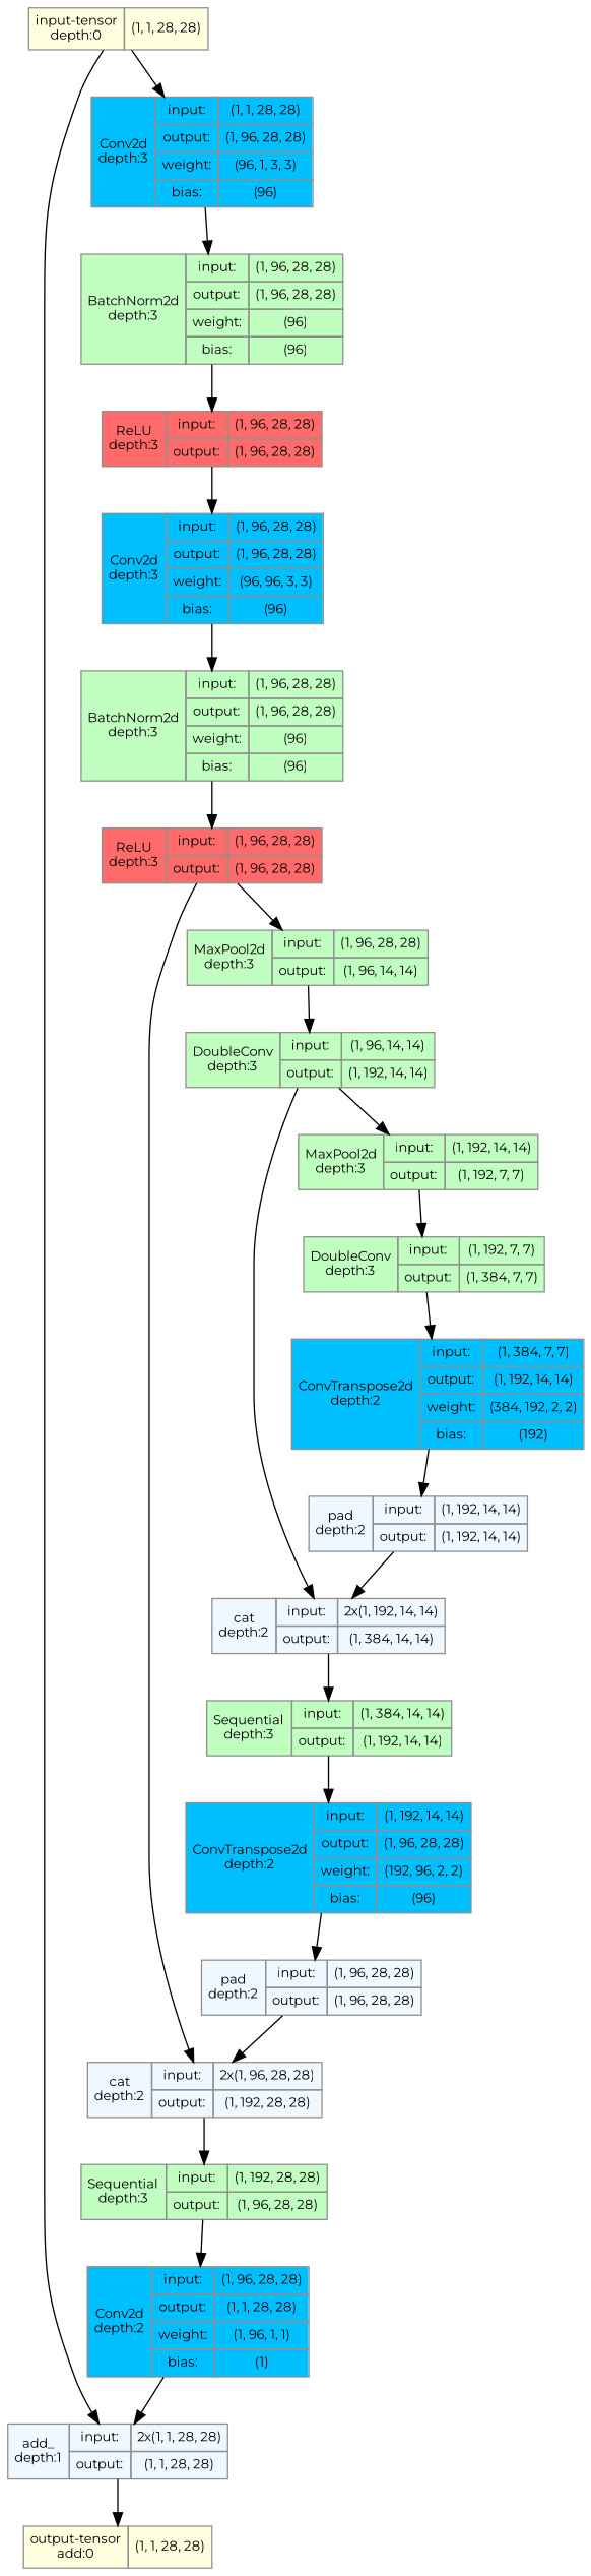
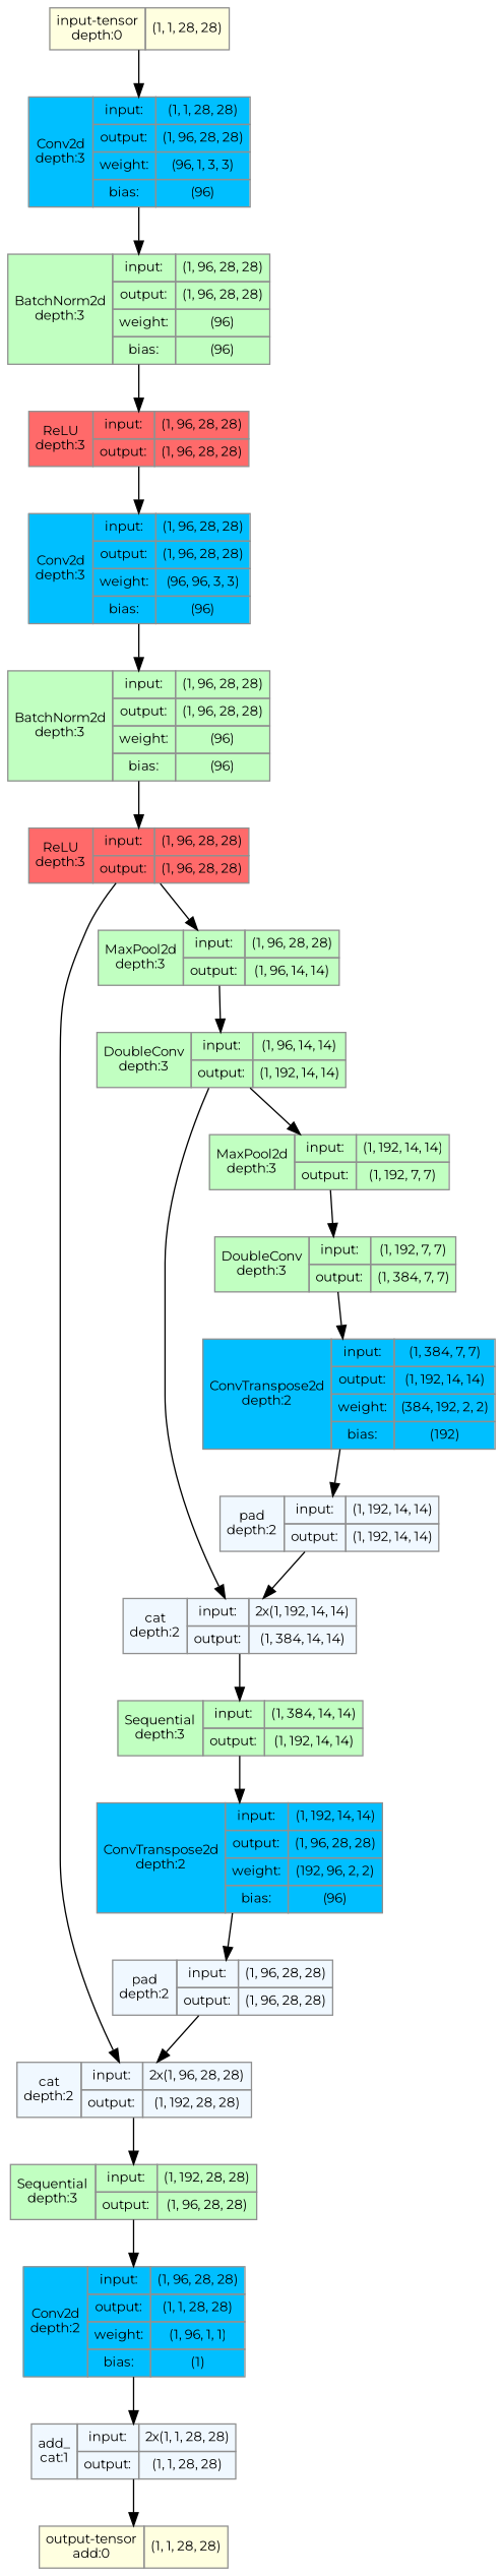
  strict digraph {
    fontname=Montserrat
    ordering=in
    rankdir=TB
    node [align=left color="#909090" fillcolor=darkseagreen1 fontname=Montserrat fontsize=10 margin=0 ranksep=0.1 shape=plaintext style=filled]
    edge [fontname=Montserrat fontsize=10]
    n1 [fillcolor=lightyellow height=0.2 label=<                     <TABLE BORDER="0" CELLBORDER="1"                     CELLSPACING="0" CELLPADDING="4">                         <TR><TD BGCOLOR="lightyellow">input-tensor<BR/>depth:0</TD><TD>(1, 1, 28, 28)</TD></TR>                     </TABLE>>]
    n2 [fillcolor=deepskyblue1 height=0.2 label=<                     <TABLE BORDER="0" CELLBORDER="1"                     CELLSPACING="0" CELLPADDING="4">                     <TR>                         <TD ROWSPAN="236"                         BGCOLOR="deepskyblue1">Conv2d<BR/>depth:3</TD>                         <TD>input:</TD>                         <TD>(1, 1, 28, 28)</TD>                     </TR>                     <TR>                         <TD>output:</TD>                         <TD>(1, 96, 28, 28)</TD>                     </TR>                                     <TR>                     <TD>weight:</TD>                     <TD>(96, 1, 3, 3)</TD>                 </TR>                 <TR>                     <TD>bias:</TD>                     <TD>(96)</TD>                 </TR>                     </TABLE>>]
-   n3 [fillcolor=aliceblue height=0.2 label=<                     <TABLE BORDER="0" CELLBORDER="1"                     CELLSPACING="0" CELLPADDING="4">                     <TR>                         <TD ROWSPAN="2"                         BGCOLOR="aliceblue">add_<BR/>depth:1</TD>                         <TD>input:</TD>                         <TD>2x(1, 1, 28, 28)</TD>                     </TR>                     <TR>                         <TD>output:</TD>                         <TD>(1, 1, 28, 28)</TD>                     </TR>                                          </TABLE>>]
+   n3 [fillcolor=aliceblue height=0.2 label=<                     <TABLE BORDER="0" CELLBORDER="1"                     CELLSPACING="0" CELLPADDING="4">                     <TR>                         <TD ROWSPAN="2"                         BGCOLOR="aliceblue">add_<BR/>cat:1</TD>                         <TD>input:</TD>                         <TD>2x(1, 1, 28, 28)</TD>                     </TR>                     <TR>                         <TD>output:</TD>                         <TD>(1, 1, 28, 28)</TD>                     </TR>                                          </TABLE>>]
    n4 [height=0.2 label=<                     <TABLE BORDER="0" CELLBORDER="1"                     CELLSPACING="0" CELLPADDING="4">                     <TR>                         <TD ROWSPAN="227"                         BGCOLOR="darkseagreen1">BatchNorm2d<BR/>depth:3</TD>                         <TD>input:</TD>                         <TD>(1, 96, 28, 28)</TD>                     </TR>                     <TR>                         <TD>output:</TD>                         <TD>(1, 96, 28, 28)</TD>                     </TR>                                     <TR>                     <TD>weight:</TD>                     <TD>(96)</TD>                 </TR>                 <TR>                     <TD>bias:</TD>                     <TD>(96)</TD>                 </TR>                     </TABLE>>]
    n5 [fillcolor=lightyellow height=0.2 label=<                     <TABLE BORDER="0" CELLBORDER="1"                     CELLSPACING="0" CELLPADDING="4">                         <TR><TD BGCOLOR="lightyellow">output-tensor<BR/>add:0</TD><TD>(1, 1, 28, 28)</TD></TR>                     </TABLE>>]
    n6 [fillcolor=indianred1 height=0.2 label=<                     <TABLE BORDER="0" CELLBORDER="1"                     CELLSPACING="0" CELLPADDING="4">                     <TR>                         <TD ROWSPAN="2"                         BGCOLOR="indianred1">ReLU<BR/>depth:3</TD>                         <TD>input:</TD>                         <TD>(1, 96, 28, 28)</TD>                     </TR>                     <TR>                         <TD>output:</TD>                         <TD>(1, 96, 28, 28)</TD>                     </TR>                                          </TABLE>>]
    n7 [fillcolor=deepskyblue1 height=0.2 label=<                     <TABLE BORDER="0" CELLBORDER="1"                     CELLSPACING="0" CELLPADDING="4">                     <TR>                         <TD ROWSPAN="237"                         BGCOLOR="deepskyblue1">Conv2d<BR/>depth:3</TD>                         <TD>input:</TD>                         <TD>(1, 96, 28, 28)</TD>                     </TR>                     <TR>                         <TD>output:</TD>                         <TD>(1, 96, 28, 28)</TD>                     </TR>                                     <TR>                     <TD>weight:</TD>                     <TD>(96, 96, 3, 3)</TD>                 </TR>                 <TR>                     <TD>bias:</TD>                     <TD>(96)</TD>                 </TR>                     </TABLE>>]
    n8 [height=0.2 label=<                     <TABLE BORDER="0" CELLBORDER="1"                     CELLSPACING="0" CELLPADDING="4">                     <TR>                         <TD ROWSPAN="227"                         BGCOLOR="darkseagreen1">BatchNorm2d<BR/>depth:3</TD>                         <TD>input:</TD>                         <TD>(1, 96, 28, 28)</TD>                     </TR>                     <TR>                         <TD>output:</TD>                         <TD>(1, 96, 28, 28)</TD>                     </TR>                                     <TR>                     <TD>weight:</TD>                     <TD>(96)</TD>                 </TR>                 <TR>                     <TD>bias:</TD>                     <TD>(96)</TD>                 </TR>                     </TABLE>>]
    n9 [fillcolor=indianred1 height=0.2 label=<                     <TABLE BORDER="0" CELLBORDER="1"                     CELLSPACING="0" CELLPADDING="4">                     <TR>                         <TD ROWSPAN="2"                         BGCOLOR="indianred1">ReLU<BR/>depth:3</TD>                         <TD>input:</TD>                         <TD>(1, 96, 28, 28)</TD>                     </TR>                     <TR>                         <TD>output:</TD>                         <TD>(1, 96, 28, 28)</TD>                     </TR>                                          </TABLE>>]
    n10 [height=0.2 label=<                     <TABLE BORDER="0" CELLBORDER="1"                     CELLSPACING="0" CELLPADDING="4">                     <TR>                         <TD ROWSPAN="2"                         BGCOLOR="darkseagreen1">MaxPool2d<BR/>depth:3</TD>                         <TD>input:</TD>                         <TD>(1, 96, 28, 28)</TD>                     </TR>                     <TR>                         <TD>output:</TD>                         <TD>(1, 96, 14, 14)</TD>                     </TR>                                          </TABLE>>]
    n11 [fillcolor=aliceblue height=0.2 label=<                     <TABLE BORDER="0" CELLBORDER="1"                     CELLSPACING="0" CELLPADDING="4">                     <TR>                         <TD ROWSPAN="2"                         BGCOLOR="aliceblue">cat<BR/>depth:2</TD>                         <TD>input:</TD>                         <TD>2x(1, 96, 28, 28)</TD>                     </TR>                     <TR>                         <TD>output:</TD>                         <TD>(1, 192, 28, 28)</TD>                     </TR>                                          </TABLE>>]
    n12 [height=0.2 label=<                     <TABLE BORDER="0" CELLBORDER="1"                     CELLSPACING="0" CELLPADDING="4">                     <TR>                         <TD ROWSPAN="2"                         BGCOLOR="darkseagreen1">DoubleConv<BR/>depth:3</TD>                         <TD>input:</TD>                         <TD>(1, 96, 14, 14)</TD>                     </TR>                     <TR>                         <TD>output:</TD>                         <TD>(1, 192, 14, 14)</TD>                     </TR>                                          </TABLE>>]
    n13 [height=0.2 label=<                     <TABLE BORDER="0" CELLBORDER="1"                     CELLSPACING="0" CELLPADDING="4">                     <TR>                         <TD ROWSPAN="2"                         BGCOLOR="darkseagreen1">Sequential<BR/>depth:3</TD>                         <TD>input:</TD>                         <TD>(1, 192, 28, 28)</TD>                     </TR>                     <TR>                         <TD>output:</TD>                         <TD>(1, 96, 28, 28)</TD>                     </TR>                                          </TABLE>>]
    n14 [height=0.2 label=<                     <TABLE BORDER="0" CELLBORDER="1"                     CELLSPACING="0" CELLPADDING="4">                     <TR>                         <TD ROWSPAN="2"                         BGCOLOR="darkseagreen1">MaxPool2d<BR/>depth:3</TD>                         <TD>input:</TD>                         <TD>(1, 192, 14, 14)</TD>                     </TR>                     <TR>                         <TD>output:</TD>                         <TD>(1, 192, 7, 7)</TD>                     </TR>                                          </TABLE>>]
    n15 [fillcolor=aliceblue height=0.2 label=<                     <TABLE BORDER="0" CELLBORDER="1"                     CELLSPACING="0" CELLPADDING="4">                     <TR>                         <TD ROWSPAN="2"                         BGCOLOR="aliceblue">cat<BR/>depth:2</TD>                         <TD>input:</TD>                         <TD>2x(1, 192, 14, 14)</TD>                     </TR>                     <TR>                         <TD>output:</TD>                         <TD>(1, 384, 14, 14)</TD>                     </TR>                                          </TABLE>>]
    n16 [height=0.2 label=<                     <TABLE BORDER="0" CELLBORDER="1"                     CELLSPACING="0" CELLPADDING="4">                     <TR>                         <TD ROWSPAN="2"                         BGCOLOR="darkseagreen1">DoubleConv<BR/>depth:3</TD>                         <TD>input:</TD>                         <TD>(1, 192, 7, 7)</TD>                     </TR>                     <TR>                         <TD>output:</TD>                         <TD>(1, 384, 7, 7)</TD>                     </TR>                                          </TABLE>>]
    n17 [height=0.2 label=<                     <TABLE BORDER="0" CELLBORDER="1"                     CELLSPACING="0" CELLPADDING="4">                     <TR>                         <TD ROWSPAN="2"                         BGCOLOR="darkseagreen1">Sequential<BR/>depth:3</TD>                         <TD>input:</TD>                         <TD>(1, 384, 14, 14)</TD>                     </TR>                     <TR>                         <TD>output:</TD>                         <TD>(1, 192, 14, 14)</TD>                     </TR>                                          </TABLE>>]
    n18 [fillcolor=deepskyblue1 height=0.2 label=<                     <TABLE BORDER="0" CELLBORDER="1"                     CELLSPACING="0" CELLPADDING="4">                     <TR>                         <TD ROWSPAN="240"                         BGCOLOR="deepskyblue1">ConvTranspose2d<BR/>depth:2</TD>                         <TD>input:</TD>                         <TD>(1, 384, 7, 7)</TD>                     </TR>                     <TR>                         <TD>output:</TD>                         <TD>(1, 192, 14, 14)</TD>                     </TR>                                     <TR>                     <TD>weight:</TD>                     <TD>(384, 192, 2, 2)</TD>                 </TR>                 <TR>                     <TD>bias:</TD>                     <TD>(192)</TD>                 </TR>                     </TABLE>>]
    n19 [fillcolor=aliceblue height=0.2 label=<                     <TABLE BORDER="0" CELLBORDER="1"                     CELLSPACING="0" CELLPADDING="4">                     <TR>                         <TD ROWSPAN="2"                         BGCOLOR="aliceblue">pad<BR/>depth:2</TD>                         <TD>input:</TD>                         <TD>(1, 192, 14, 14)</TD>                     </TR>                     <TR>                         <TD>output:</TD>                         <TD>(1, 192, 14, 14)</TD>                     </TR>                                          </TABLE>>]
    n20 [fillcolor=deepskyblue1 height=0.2 label=<                     <TABLE BORDER="0" CELLBORDER="1"                     CELLSPACING="0" CELLPADDING="4">                     <TR>                         <TD ROWSPAN="238"                         BGCOLOR="deepskyblue1">ConvTranspose2d<BR/>depth:2</TD>                         <TD>input:</TD>                         <TD>(1, 192, 14, 14)</TD>                     </TR>                     <TR>                         <TD>output:</TD>                         <TD>(1, 96, 28, 28)</TD>                     </TR>                                     <TR>                     <TD>weight:</TD>                     <TD>(192, 96, 2, 2)</TD>                 </TR>                 <TR>                     <TD>bias:</TD>                     <TD>(96)</TD>                 </TR>                     </TABLE>>]
    n21 [fillcolor=aliceblue height=0.2 label=<                     <TABLE BORDER="0" CELLBORDER="1"                     CELLSPACING="0" CELLPADDING="4">                     <TR>                         <TD ROWSPAN="2"                         BGCOLOR="aliceblue">pad<BR/>depth:2</TD>                         <TD>input:</TD>                         <TD>(1, 96, 28, 28)</TD>                     </TR>                     <TR>                         <TD>output:</TD>                         <TD>(1, 96, 28, 28)</TD>                     </TR>                                          </TABLE>>]
    n22 [fillcolor=deepskyblue1 height=0.2 label=<                     <TABLE BORDER="0" CELLBORDER="1"                     CELLSPACING="0" CELLPADDING="4">                     <TR>                         <TD ROWSPAN="235"                         BGCOLOR="deepskyblue1">Conv2d<BR/>depth:2</TD>                         <TD>input:</TD>                         <TD>(1, 96, 28, 28)</TD>                     </TR>                     <TR>                         <TD>output:</TD>                         <TD>(1, 1, 28, 28)</TD>                     </TR>                                     <TR>                     <TD>weight:</TD>                     <TD>(1, 96, 1, 1)</TD>                 </TR>                 <TR>                     <TD>bias:</TD>                     <TD>(1)</TD>                 </TR>                     </TABLE>>]
    n1 -> n2
-   n1 -> n3
    n2 -> n4
    n3 -> n5
    n4 -> n6
    n6 -> n7
    n7 -> n8
    n8 -> n9
    n9 -> n10
    n9 -> n11
    n10 -> n12
    n11 -> n13
    n12 -> n14
    n12 -> n15
    n13 -> n22
    n14 -> n16
    n15 -> n17
    n16 -> n18
    n17 -> n20
    n18 -> n19
    n19 -> n15
    n20 -> n21
    n21 -> n11
    n22 -> n3
  }
